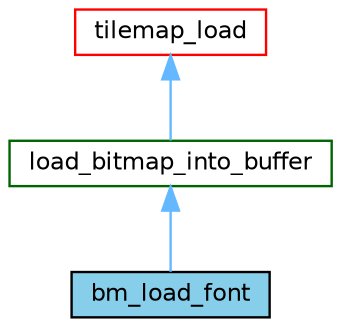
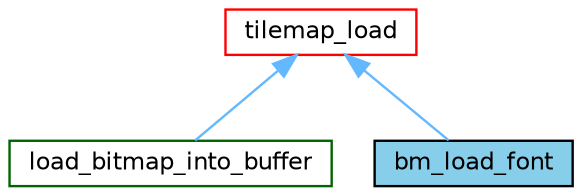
  digraph {
    rankdir=TB
    node [fillcolor=white fontname=Helvetica fontsize=10 shape=box style=filled]
    edge [color=steelblue1 dir=back fontname=Helvetica fontsize=10 labelfontname=Helvetica labelfontsize=10 style=solid]
    n1 [color=darkgreen fontcolor=black height=0.2 label=load_bitmap_into_buffer width=0.4]
    n2 [color=black fillcolor=skyblue height=0.2 label=bm_load_font width=0.4]
    n3 [color=red height=0.2 label=tilemap_load width=0.4]
-   n1 -> n2
+   n3 -> n2
    n3 -> n1
  }
